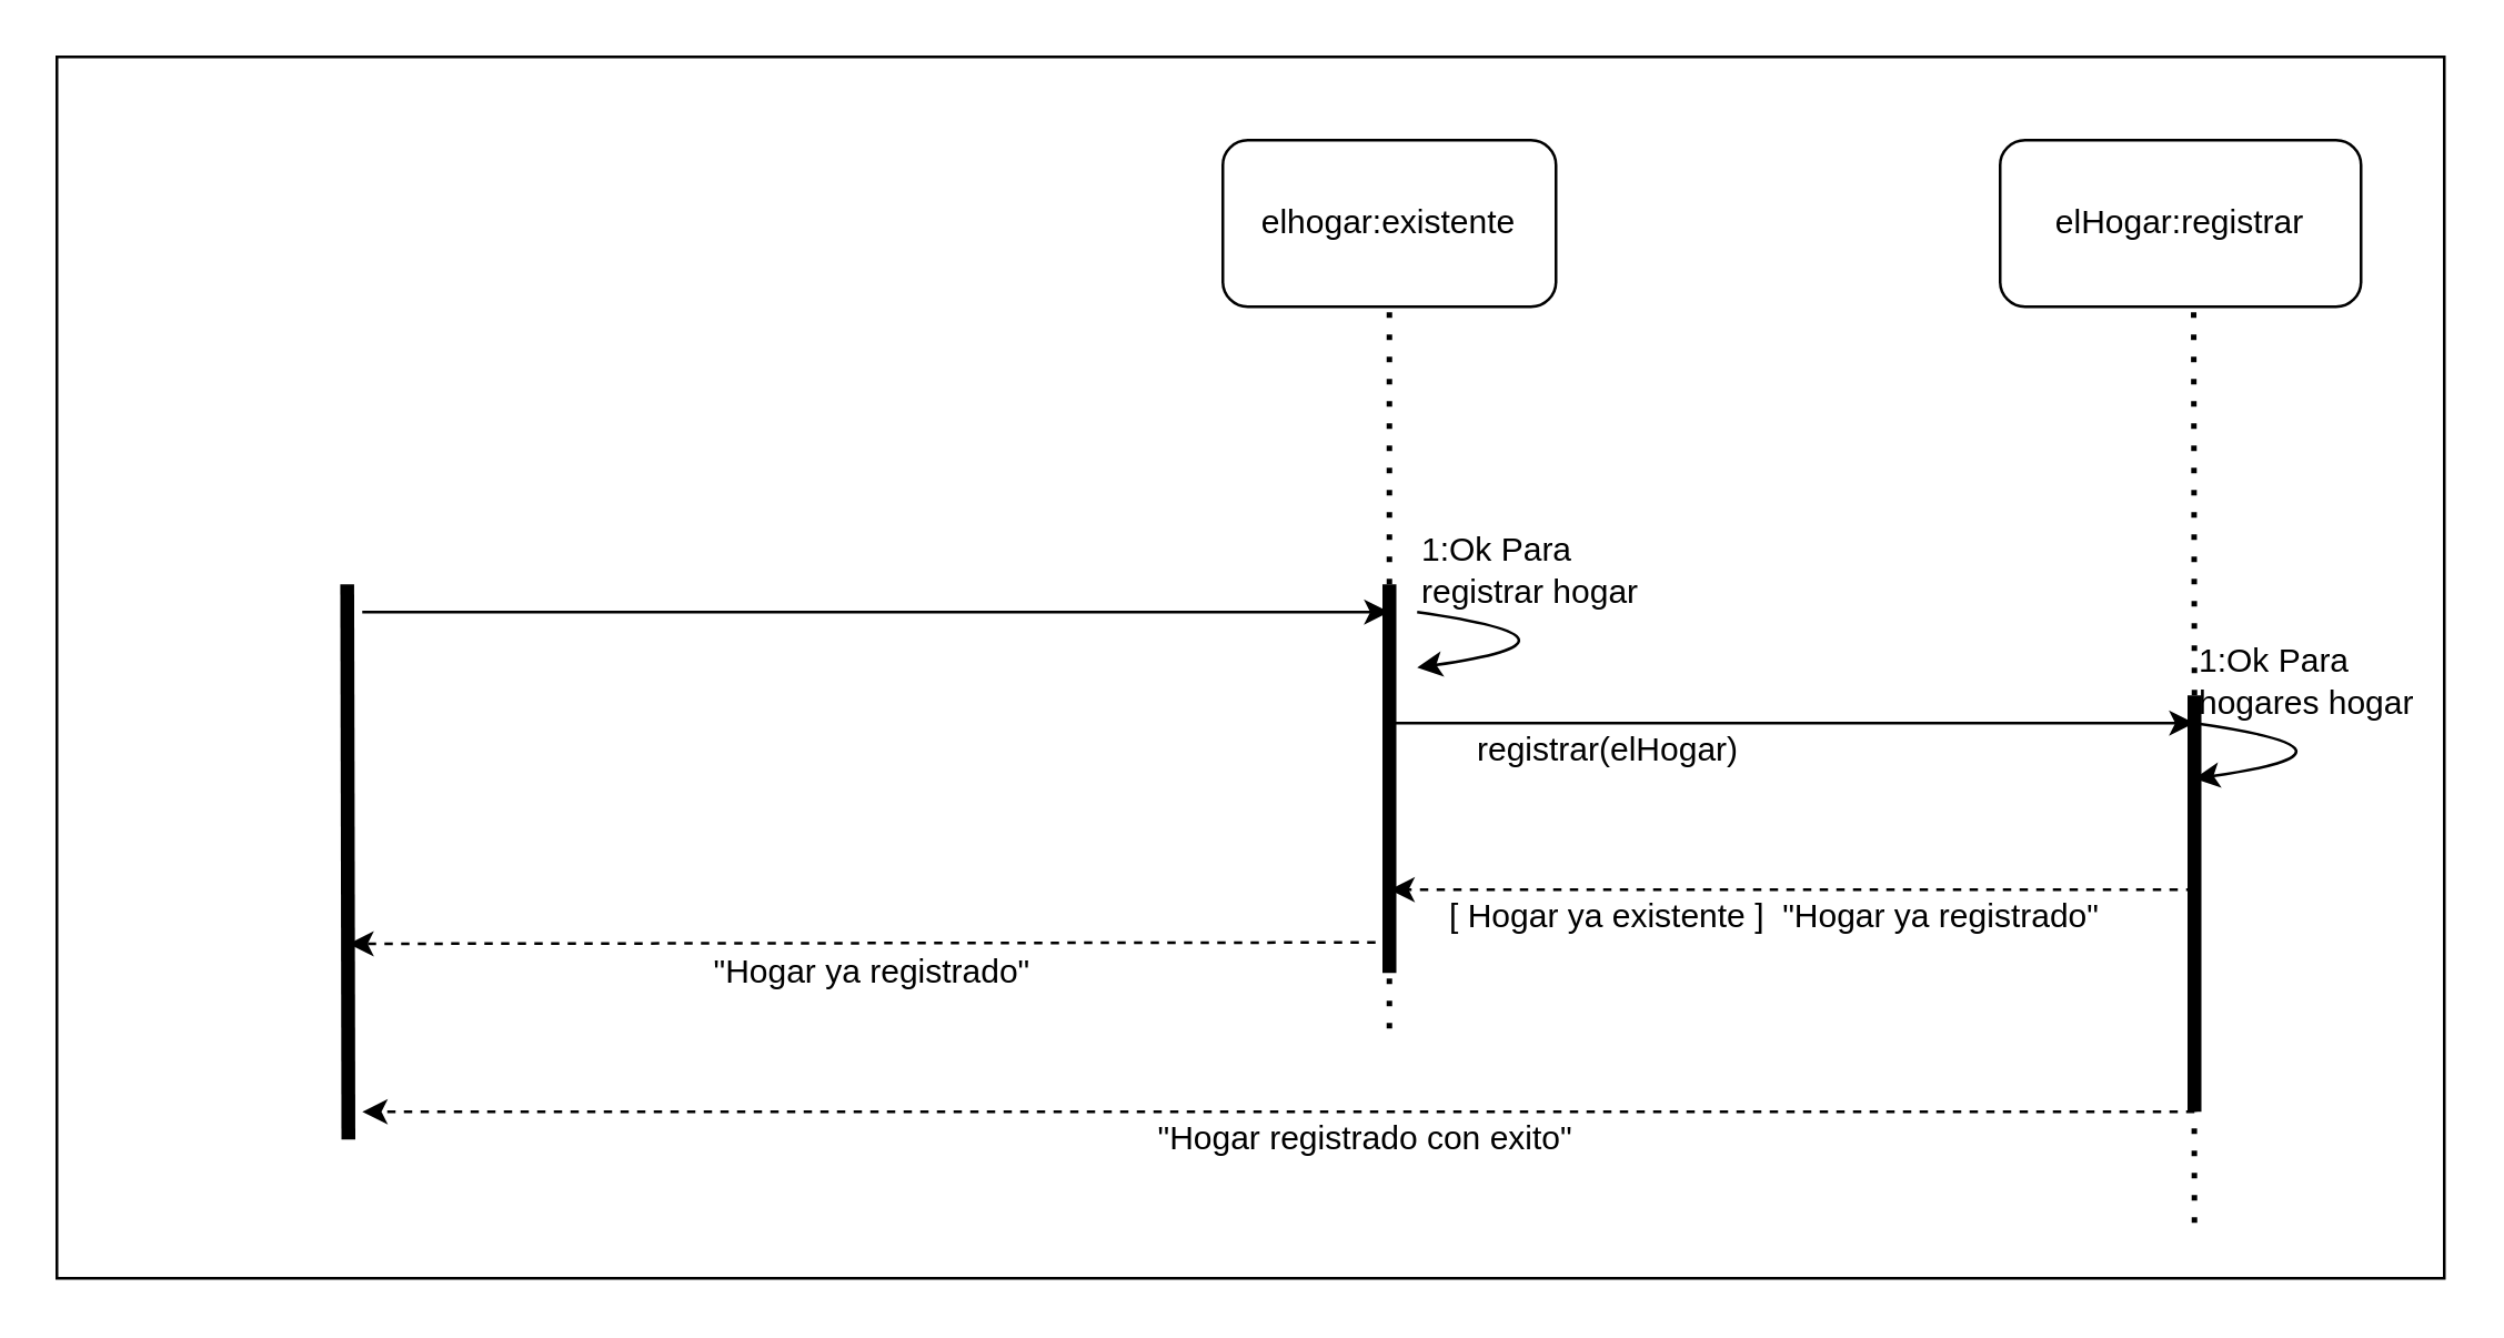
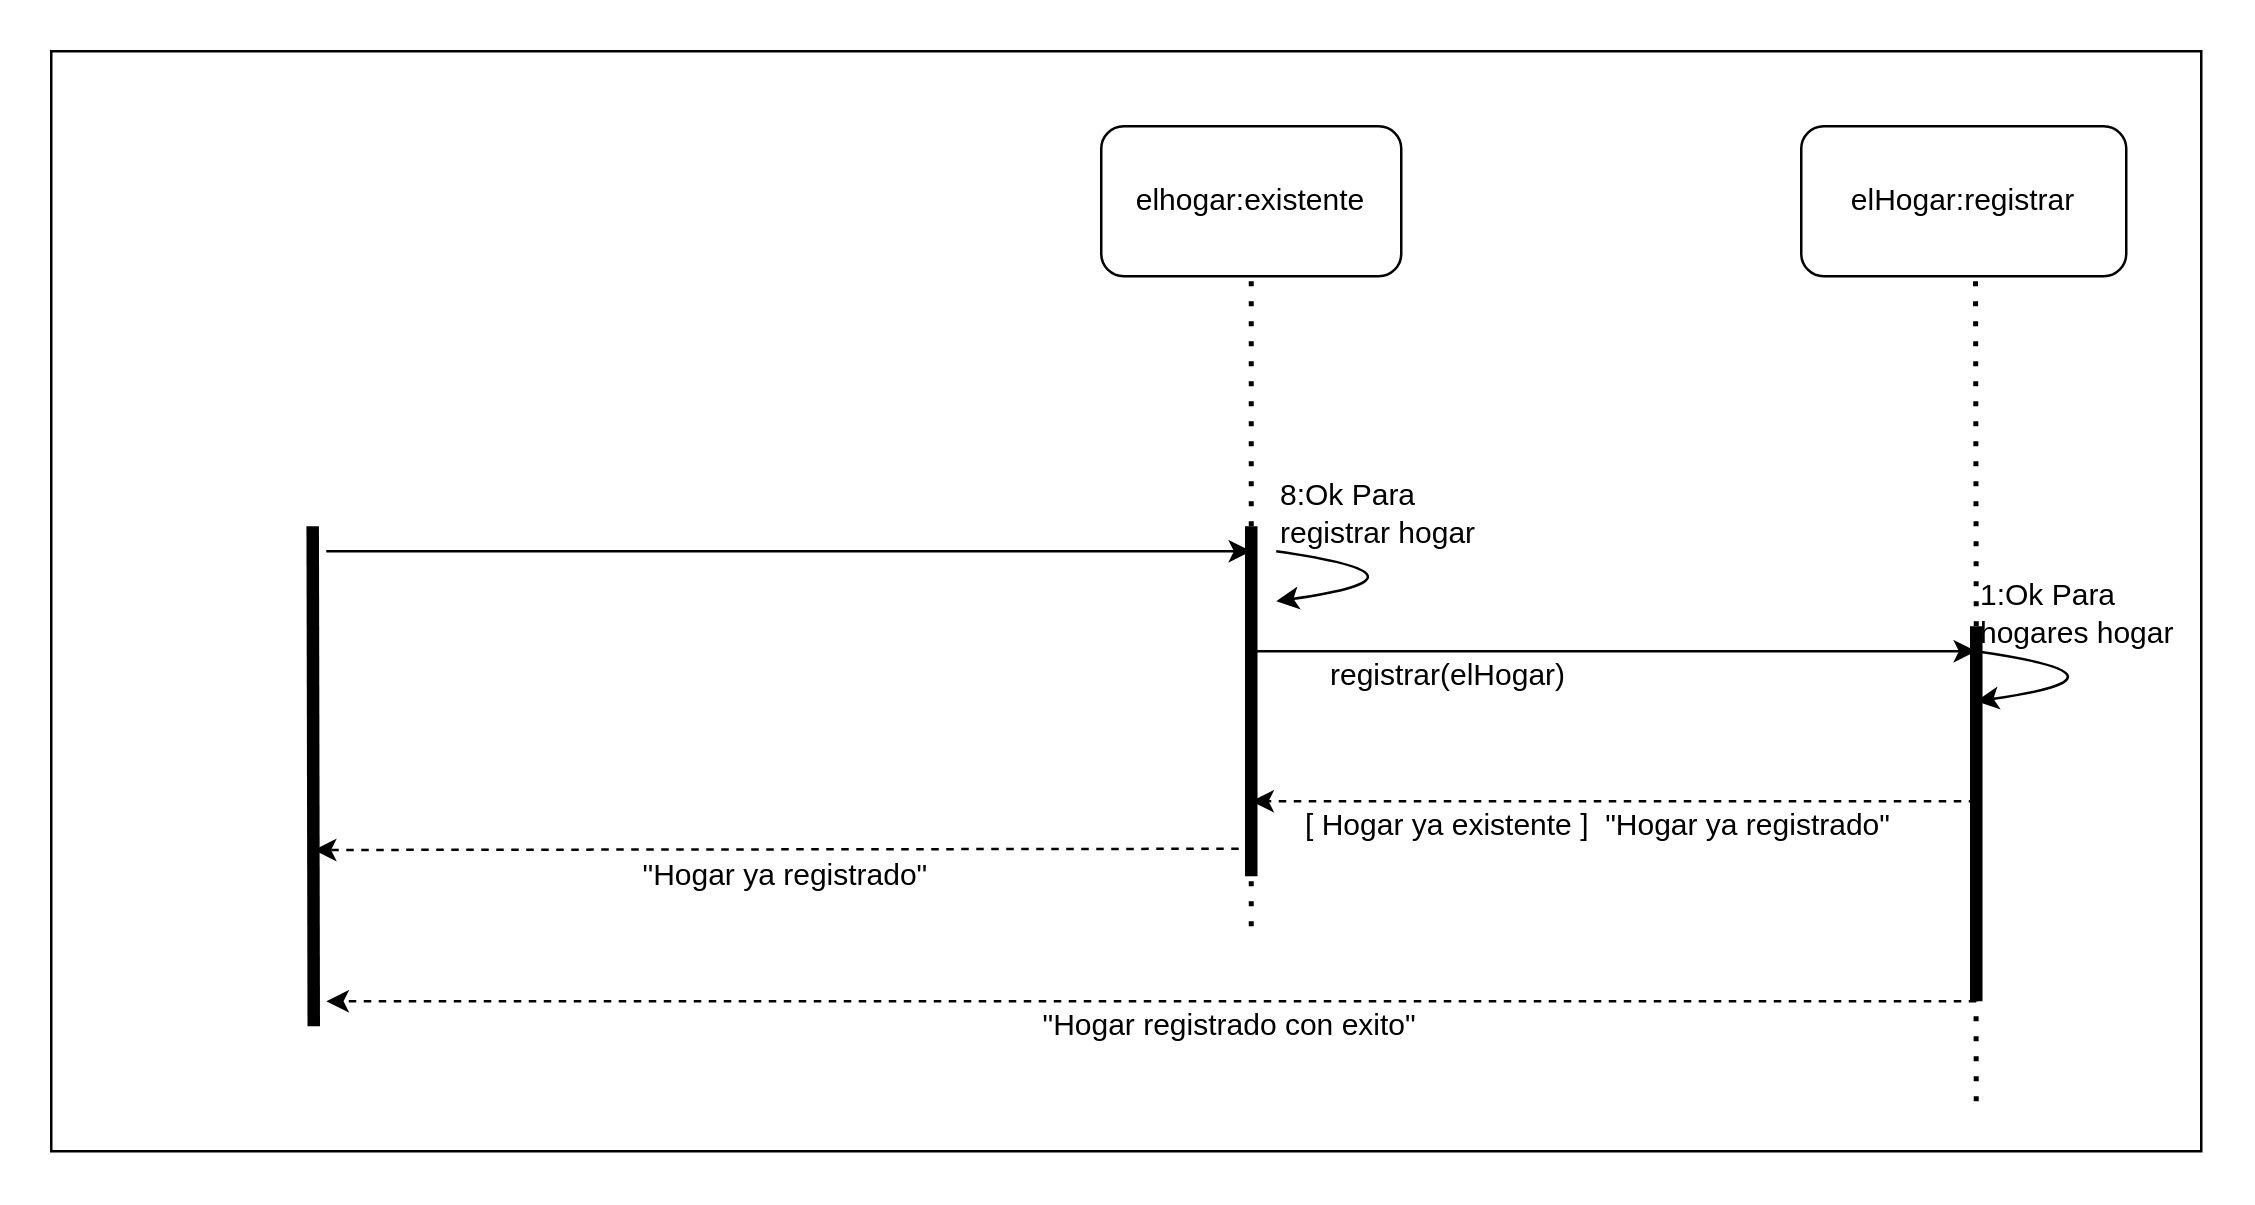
  <mxCell id="0" />
  <mxCell id="1" parent="0" />
  <mxCell id="2" value="" style="rounded=0;whiteSpace=wrap;html=1;" vertex="1" parent="1"><mxGeometry width="860" height="440" as="geometry" x="20" y="20" /></mxCell>
  <mxCell id="3" value="elhogar:existente" style="rounded=1;whiteSpace=wrap;html=1;" parent="1" vertex="1"><mxGeometry x="440" y="50" width="120" height="60" as="geometry" /></mxCell>
  <mxCell id="4" value="elHogar:registrar" style="rounded=1;whiteSpace=wrap;html=1;" parent="1" vertex="1"><mxGeometry x="720" y="50" width="130" height="60" as="geometry" /></mxCell>
  <mxCell id="5" value="" style="endArrow=none;html=1;strokeWidth=5;" parent="1" edge="1"><mxGeometry width="50" height="50" relative="1" as="geometry"><mxPoint x="125" y="410" as="sourcePoint" /><mxPoint x="124.58" y="210" as="targetPoint" /></mxGeometry></mxCell>
  <mxCell id="6" value="" style="endArrow=classic;html=1;strokeWidth=1;" parent="1" edge="1"><mxGeometry width="50" height="50" relative="1" as="geometry"><mxPoint x="130" y="220" as="sourcePoint" /><mxPoint x="500" y="220" as="targetPoint" /></mxGeometry></mxCell>
  <mxCell id="7" value="" style="endArrow=none;html=1;strokeWidth=5;" parent="1" edge="1"><mxGeometry width="50" height="50" relative="1" as="geometry"><mxPoint x="500" y="350" as="sourcePoint" /><mxPoint x="500" y="210" as="targetPoint" /></mxGeometry></mxCell>
  <mxCell id="8" value="" style="endArrow=none;dashed=1;html=1;dashPattern=1 3;strokeWidth=2;" parent="1" edge="1"><mxGeometry width="50" height="50" relative="1" as="geometry"><mxPoint x="500" y="210" as="sourcePoint" /><mxPoint x="500" y="110" as="targetPoint" /></mxGeometry></mxCell>
  <mxCell id="9" value="" style="endArrow=none;dashed=1;html=1;dashPattern=1 3;strokeWidth=2;" parent="1" edge="1"><mxGeometry width="50" height="50" relative="1" as="geometry"><mxPoint x="500" y="370" as="sourcePoint" /><mxPoint x="500" y="270" as="targetPoint" /></mxGeometry></mxCell>
- <mxCell id="10" value="1:Ok Para &lt;br&gt;registrar hogar" style="text;html=1;align=left;verticalAlign=middle;resizable=0;points=[];autosize=1;strokeColor=none;" parent="1" vertex="1"><mxGeometry x="510" y="190" width="90" height="30" as="geometry" /></mxCell>
+ <mxCell id="10" value="8:Ok Para &lt;br&gt;registrar hogar" style="text;html=1;align=left;verticalAlign=middle;resizable=0;points=[];autosize=1;strokeColor=none;" parent="1" vertex="1"><mxGeometry x="510" y="190" width="90" height="30" as="geometry" /></mxCell>
  <mxCell id="11" value="" style="curved=1;endArrow=classic;html=1;strokeWidth=1;exitX=0;exitY=1;exitDx=0;exitDy=0;exitPerimeter=0;" parent="1" source="10" edge="1"><mxGeometry width="50" height="50" relative="1" as="geometry"><mxPoint x="540" y="260" as="sourcePoint" /><mxPoint x="510" y="240" as="targetPoint" /><Array as="points"><mxPoint x="580" y="230" /></Array></mxGeometry></mxCell>
  <mxCell id="12" value="registrar(elHogar)" style="text;html=1;align=left;verticalAlign=middle;resizable=0;points=[];autosize=1;strokeColor=none;" parent="1" vertex="1"><mxGeometry x="530" y="260" width="130" height="20" as="geometry" /></mxCell>
  <mxCell id="13" value="" style="endArrow=classic;html=1;strokeWidth=1;" parent="1" edge="1"><mxGeometry width="50" height="50" relative="1" as="geometry"><mxPoint x="500" y="260" as="sourcePoint" /><mxPoint x="790" y="260" as="targetPoint" /></mxGeometry></mxCell>
  <mxCell id="14" value="" style="endArrow=none;dashed=1;html=1;dashPattern=1 3;strokeWidth=2;" parent="1" edge="1"><mxGeometry width="50" height="50" relative="1" as="geometry"><mxPoint x="790" y="250" as="sourcePoint" /><mxPoint x="789.71" y="110" as="targetPoint" /></mxGeometry></mxCell>
  <mxCell id="15" value="" style="endArrow=none;html=1;strokeWidth=5;" parent="1" edge="1"><mxGeometry width="50" height="50" relative="1" as="geometry"><mxPoint x="790" y="400" as="sourcePoint" /><mxPoint x="790" y="250" as="targetPoint" /></mxGeometry></mxCell>
  <mxCell id="16" value="" style="endArrow=none;dashed=1;html=1;dashPattern=1 3;strokeWidth=2;" parent="1" edge="1"><mxGeometry width="50" height="50" relative="1" as="geometry"><mxPoint x="790" y="440" as="sourcePoint" /><mxPoint x="789.71" y="280" as="targetPoint" /></mxGeometry></mxCell>
  <mxCell id="17" value="" style="endArrow=classic;html=1;strokeWidth=1;dashed=1;" edge="1" parent="1"><mxGeometry width="50" height="50" relative="1" as="geometry"><mxPoint x="790" y="400" as="sourcePoint" /><mxPoint x="130" y="400" as="targetPoint" /></mxGeometry></mxCell>
  <mxCell id="18" value="1:Ok Para &lt;br&gt;hogares hogar" style="text;html=1;align=left;verticalAlign=middle;resizable=0;points=[];autosize=1;strokeColor=none;" vertex="1" parent="1"><mxGeometry x="790" y="230" width="90" height="30" as="geometry" /></mxCell>
  <mxCell id="19" value="" style="curved=1;endArrow=classic;html=1;strokeWidth=1;exitX=0;exitY=1;exitDx=0;exitDy=0;exitPerimeter=0;" edge="1" parent="1" source="18"><mxGeometry width="50" height="50" relative="1" as="geometry"><mxPoint x="820" y="300" as="sourcePoint" /><mxPoint x="790" y="280" as="targetPoint" /><Array as="points"><mxPoint x="860" y="270" /></Array></mxGeometry></mxCell>
  <mxCell id="20" value="" style="endArrow=classic;html=1;strokeWidth=1;dashed=1;" edge="1" parent="1"><mxGeometry width="50" height="50" relative="1" as="geometry"><mxPoint x="790" y="320" as="sourcePoint" /><mxPoint x="500" y="320" as="targetPoint" /></mxGeometry></mxCell>
  <mxCell id="21" value="[ Hogar ya existente ]&amp;nbsp; &quot;Hogar ya registrado&quot;" style="text;html=1;align=left;verticalAlign=middle;resizable=0;points=[];autosize=1;strokeColor=none;" vertex="1" parent="1"><mxGeometry x="520" y="320" width="250" height="20" as="geometry" /></mxCell>
  <mxCell id="22" value="" style="endArrow=classic;html=1;strokeWidth=1;dashed=1;" edge="1" parent="1"><mxGeometry width="50" height="50" relative="1" as="geometry"><mxPoint x="495" y="339" as="sourcePoint" /><mxPoint x="125" y="339.5" as="targetPoint" /></mxGeometry></mxCell>
  <mxCell id="23" value="&quot;Hogar ya registrado&quot;" style="text;html=1;align=left;verticalAlign=middle;resizable=0;points=[];autosize=1;strokeColor=none;" vertex="1" parent="1"><mxGeometry x="255" y="340" width="130" height="20" as="geometry" /></mxCell>
  <mxCell id="24" value="&quot;Hogar registrado con exito&quot;" style="text;html=1;align=left;verticalAlign=middle;resizable=0;points=[];autosize=1;strokeColor=none;" vertex="1" parent="1"><mxGeometry x="415" y="400" width="170" height="20" as="geometry" /></mxCell>
